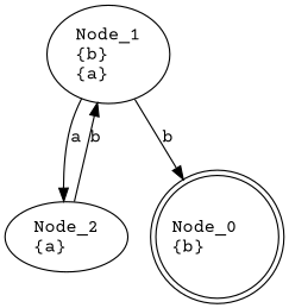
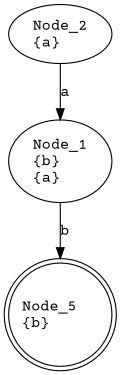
  digraph {
    fontname="Courier Prime"
    node [fontname="Courier Prime"]
    edge [fontname="Courier Prime"]
-   n1 [label="Node_0\l{b}\l" shape=doublecircle]
+   n1 [label="Node_5\l{b}\l" shape=doublecircle]
    n2 [label="Node_2\l{a}\l"]
    n3 [label="Node_1\l{b}\l{a}\l"]
-   n2 -> n3 [label=b]
+   n2 -> n3 [label=a]
    n3 -> n1 [label=b]
-   n3 -> n2 [label=a]
  }
